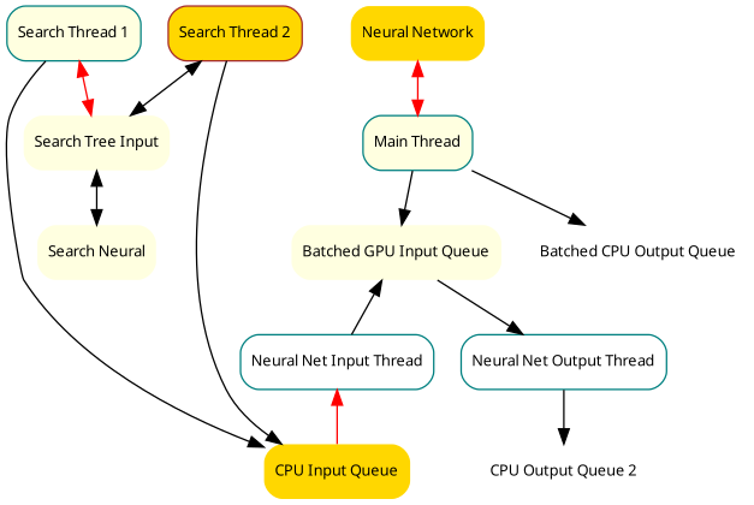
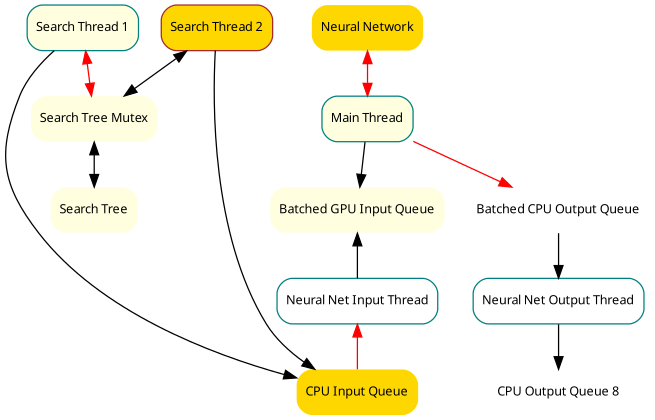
  digraph {
    fontname="Sans-Serif"
    fontsize=10
    node [color=teal fillcolor=lightyellow fontname="Sans-Serif" fontsize=10 margin=0.1 shape=none style="filled,rounded"]
    edge [color=black]
    n1 [color=brown label="Batched GPU Input Queue"]
    n2 [fillcolor=white label="Batched CPU Output Queue"]
    n3 [fillcolor=white label="Neural Net Input Thread" shape=box]
    n4 [fillcolor=white label="Neural Net Output Thread" shape=box]
    n5 [fillcolor=gold label="CPU Input Queue"]
-   n6 [color=brown fillcolor=white label="CPU Output Queue 2"]
+   n6 [color=brown fillcolor=white label="CPU Output Queue 8"]
    n7 [label="Search Thread 1" shape=box]
    n8 [color=brown fillcolor=gold label="Search Thread 2" shape=box]
-   n9 [color=brown label="Search Tree Input"]
+   n9 [color=brown label="Search Tree Mutex"]
    n10 [label="Main Thread" shape=box]
-   n11 [color=brown label="Search Neural"]
+   n11 [color=brown label="Search Tree"]
    n12 [fillcolor=gold label="Neural Network"]
    subgraph sub_1 {
      rank=same
      n1
      n2
    }
    subgraph sub_2 {
      rank=same
      n3
      n4
    }
    subgraph sub_3 {
      rank=same
      n5
      n6
    }
    subgraph sub_4 {
      rank=same
      n7
      n8
    }
-   n1 -> n4
+   n2 -> n4
    n3 -> n1
    n4 -> n6
    n5 -> n3 [color=red]
    n7 -> n5 [constraint=false]
    n7 -> n9 [color=red dir=both]
    n8 -> n5 [constraint=false]
    n8 -> n9 [dir=both]
    n9 -> n11 [dir=both]
    n10 -> n1
-   n10 -> n2
+   n10 -> n2 [color=red]
    n12 -> n10 [color=red dir=both]
  }
